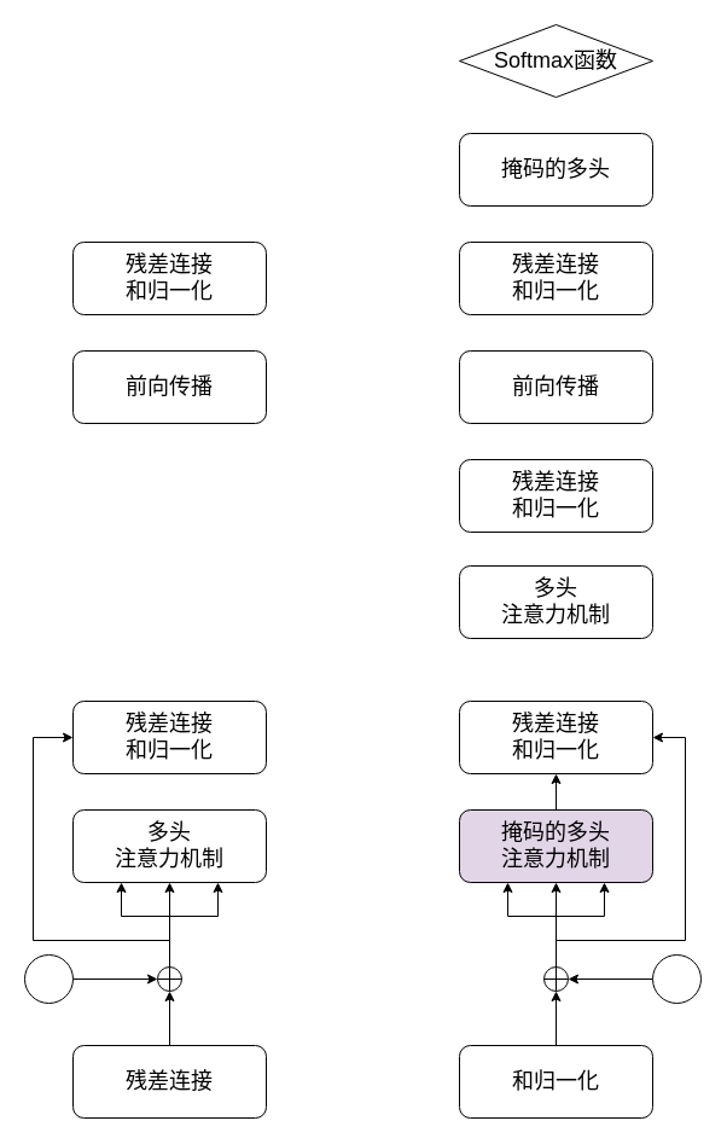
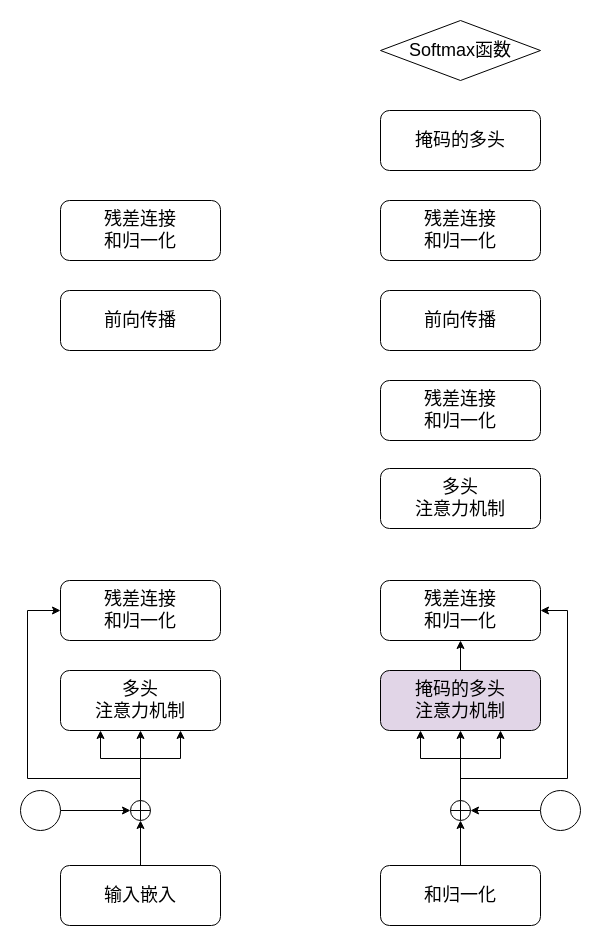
  <mxCell id="0" />
  <mxCell id="1" parent="0" />
  <mxCell id="2" style="edgeStyle=orthogonalEdgeStyle;rounded=0;orthogonalLoop=1;jettySize=auto;html=1;exitX=0.5;exitY=0;exitDx=0;exitDy=0;entryX=0.5;entryY=1;entryDx=0;entryDy=0;" edge="1" parent="1" source="3" target="7"><mxGeometry relative="1" as="geometry" /></mxCell>
- <mxCell id="3" value="&lt;font style=&quot;font-size: 18px;&quot;&gt;残差连接&lt;/font&gt;" style="rounded=1;whiteSpace=wrap;html=1;" vertex="1" parent="1"><mxGeometry x="60" y="865" width="160" height="60" as="geometry" /></mxCell>
+ <mxCell id="3" value="&lt;font style=&quot;font-size: 18px;&quot;&gt;输入嵌入&lt;/font&gt;" style="rounded=1;whiteSpace=wrap;html=1;" vertex="1" parent="1"><mxGeometry x="60" y="865" width="160" height="60" as="geometry" /></mxCell>
  <mxCell id="4" style="edgeStyle=orthogonalEdgeStyle;rounded=0;orthogonalLoop=1;jettySize=auto;html=1;exitX=0.5;exitY=0;exitDx=0;exitDy=0;entryX=0.5;entryY=1;entryDx=0;entryDy=0;" edge="1" parent="1" source="7" target="18"><mxGeometry relative="1" as="geometry" /></mxCell>
  <mxCell id="5" style="edgeStyle=orthogonalEdgeStyle;rounded=0;orthogonalLoop=1;jettySize=auto;html=1;exitX=0.5;exitY=0;exitDx=0;exitDy=0;entryX=0.75;entryY=1;entryDx=0;entryDy=0;" edge="1" parent="1" source="7" target="18"><mxGeometry relative="1" as="geometry"><Array as="points"><mxPoint x="140" y="758" /><mxPoint x="180" y="758" /></Array></mxGeometry></mxCell>
  <mxCell id="6" style="edgeStyle=orthogonalEdgeStyle;rounded=0;orthogonalLoop=1;jettySize=auto;html=1;exitX=0.5;exitY=0;exitDx=0;exitDy=0;entryX=0.25;entryY=1;entryDx=0;entryDy=0;" edge="1" parent="1" source="7" target="18"><mxGeometry relative="1" as="geometry"><Array as="points"><mxPoint x="140" y="758" /><mxPoint x="100" y="758" /></Array></mxGeometry></mxCell>
  <mxCell id="7" value="" style="shape=orEllipse;perimeter=ellipsePerimeter;whiteSpace=wrap;html=1;backgroundOutline=1;" vertex="1" parent="1"><mxGeometry x="130" y="800" width="20" height="20" as="geometry" /></mxCell>
  <mxCell id="8" style="edgeStyle=orthogonalEdgeStyle;rounded=0;orthogonalLoop=1;jettySize=auto;html=1;exitX=1;exitY=0.5;exitDx=0;exitDy=0;entryX=0;entryY=0.5;entryDx=0;entryDy=0;" edge="1" parent="1" source="9" target="7"><mxGeometry relative="1" as="geometry" /></mxCell>
  <mxCell id="9" value="" style="ellipse;whiteSpace=wrap;html=1;aspect=fixed;" vertex="1" parent="1"><mxGeometry x="20" y="790" width="40" height="40" as="geometry" /></mxCell>
  <mxCell id="10" style="edgeStyle=orthogonalEdgeStyle;rounded=0;orthogonalLoop=1;jettySize=auto;html=1;exitX=0.5;exitY=0;exitDx=0;exitDy=0;entryX=0.5;entryY=1;entryDx=0;entryDy=0;" edge="1" parent="1" source="11" target="15"><mxGeometry relative="1" as="geometry" /></mxCell>
  <mxCell id="11" value="&lt;font style=&quot;font-size: 18px;&quot;&gt;和归一化&lt;/font&gt;" style="rounded=1;whiteSpace=wrap;html=1;" vertex="1" parent="1"><mxGeometry x="380" y="865" width="160" height="60" as="geometry" /></mxCell>
  <mxCell id="12" style="edgeStyle=orthogonalEdgeStyle;rounded=0;orthogonalLoop=1;jettySize=auto;html=1;exitX=0.5;exitY=0;exitDx=0;exitDy=0;entryX=0.5;entryY=1;entryDx=0;entryDy=0;" edge="1" parent="1" source="15" target="22"><mxGeometry relative="1" as="geometry" /></mxCell>
  <mxCell id="13" style="edgeStyle=orthogonalEdgeStyle;rounded=0;orthogonalLoop=1;jettySize=auto;html=1;exitX=0.5;exitY=0;exitDx=0;exitDy=0;entryX=0.25;entryY=1;entryDx=0;entryDy=0;" edge="1" parent="1" source="15" target="22"><mxGeometry relative="1" as="geometry"><Array as="points"><mxPoint x="460" y="758" /><mxPoint x="420" y="758" /></Array></mxGeometry></mxCell>
  <mxCell id="14" style="edgeStyle=orthogonalEdgeStyle;rounded=0;orthogonalLoop=1;jettySize=auto;html=1;exitX=0.5;exitY=0;exitDx=0;exitDy=0;entryX=0.75;entryY=1;entryDx=0;entryDy=0;" edge="1" parent="1" source="15" target="22"><mxGeometry relative="1" as="geometry"><Array as="points"><mxPoint x="460" y="758" /><mxPoint x="500" y="758" /></Array></mxGeometry></mxCell>
  <mxCell id="15" value="" style="shape=orEllipse;perimeter=ellipsePerimeter;whiteSpace=wrap;html=1;backgroundOutline=1;" vertex="1" parent="1"><mxGeometry x="450" y="800" width="20" height="20" as="geometry" /></mxCell>
  <mxCell id="16" style="edgeStyle=orthogonalEdgeStyle;rounded=0;orthogonalLoop=1;jettySize=auto;html=1;exitX=0;exitY=0.5;exitDx=0;exitDy=0;entryX=1;entryY=0.5;entryDx=0;entryDy=0;" edge="1" parent="1" source="17" target="15"><mxGeometry relative="1" as="geometry" /></mxCell>
  <mxCell id="17" value="" style="ellipse;whiteSpace=wrap;html=1;aspect=fixed;" vertex="1" parent="1"><mxGeometry x="540" y="790" width="40" height="40" as="geometry" /></mxCell>
  <mxCell id="18" value="&lt;font style=&quot;font-size: 18px;&quot;&gt;多头&lt;/font&gt;&lt;div&gt;&lt;font style=&quot;font-size: 18px;&quot;&gt;注意力机制&lt;/font&gt;&lt;/div&gt;" style="rounded=1;whiteSpace=wrap;html=1;" vertex="1" parent="1"><mxGeometry x="60" y="670" width="160" height="60" as="geometry" /></mxCell>
  <mxCell id="19" style="edgeStyle=orthogonalEdgeStyle;rounded=0;orthogonalLoop=1;jettySize=auto;html=1;exitX=0;exitY=0.5;exitDx=0;exitDy=0;entryX=0;entryY=0.5;entryDx=0;entryDy=0;" edge="1" parent="1" target="20"><mxGeometry relative="1" as="geometry"><mxPoint x="140" y="778" as="sourcePoint" /><Array as="points"><mxPoint x="27" y="610" /></Array></mxGeometry></mxCell>
  <mxCell id="20" value="&lt;font style=&quot;font-size: 18px;&quot;&gt;残差连接&lt;/font&gt;&lt;div&gt;&lt;font style=&quot;font-size: 18px;&quot;&gt;和归一化&lt;/font&gt;&lt;/div&gt;" style="rounded=1;whiteSpace=wrap;html=1;" vertex="1" parent="1"><mxGeometry x="60" y="580" width="160" height="60" as="geometry" /></mxCell>
  <mxCell id="21" style="edgeStyle=orthogonalEdgeStyle;rounded=0;orthogonalLoop=1;jettySize=auto;html=1;exitX=0.5;exitY=0;exitDx=0;exitDy=0;entryX=0.5;entryY=1;entryDx=0;entryDy=0;" edge="1" parent="1" source="22" target="31"><mxGeometry relative="1" as="geometry" /></mxCell>
  <mxCell id="22" value="&lt;font style=&quot;font-size: 18px;&quot;&gt;掩码的多头&lt;/font&gt;&lt;div&gt;&lt;font style=&quot;font-size: 18px;&quot;&gt;注意力机制&lt;/font&gt;&lt;/div&gt;" style="rounded=1;whiteSpace=wrap;html=1;fillColor=#e1d5e7;" vertex="1" parent="1"><mxGeometry x="380" y="670" width="160" height="60" as="geometry" /></mxCell>
  <mxCell id="23" value="&lt;font style=&quot;font-size: 18px;&quot;&gt;残差连接&lt;/font&gt;&lt;div&gt;&lt;font style=&quot;font-size: 18px;&quot;&gt;和归一化&lt;/font&gt;&lt;/div&gt;" style="rounded=1;whiteSpace=wrap;html=1;" vertex="1" parent="1"><mxGeometry x="380" y="380" width="160" height="60" as="geometry" /></mxCell>
  <mxCell id="24" value="&lt;span style=&quot;font-size: 18px;&quot;&gt;前向传播&lt;/span&gt;" style="rounded=1;whiteSpace=wrap;html=1;" vertex="1" parent="1"><mxGeometry x="380" y="290" width="160" height="60" as="geometry" /></mxCell>
  <mxCell id="25" value="&lt;span style=&quot;font-size: 18px;&quot;&gt;残差连接&lt;/span&gt;&lt;div&gt;&lt;span style=&quot;font-size: 18px;&quot;&gt;和归一化&lt;/span&gt;&lt;/div&gt;" style="rounded=1;whiteSpace=wrap;html=1;" vertex="1" parent="1"><mxGeometry x="380" y="200" width="160" height="60" as="geometry" /></mxCell>
  <mxCell id="26" value="&lt;font style=&quot;font-size: 18px;&quot;&gt;掩码的多头&lt;/font&gt;" style="rounded=1;whiteSpace=wrap;html=1;" vertex="1" parent="1"><mxGeometry x="380" y="110" width="160" height="60" as="geometry" /></mxCell>
  <mxCell id="27" value="&lt;font style=&quot;font-size: 18px;&quot;&gt;Softmax函数&lt;/font&gt;" style="rhombus;whiteSpace=wrap;html=1;" vertex="1" parent="1"><mxGeometry x="380" y="20" width="160" height="60" as="geometry" /></mxCell>
  <mxCell id="28" value="&lt;font style=&quot;font-size: 18px;&quot;&gt;前向传播&lt;/font&gt;" style="rounded=1;whiteSpace=wrap;html=1;" vertex="1" parent="1"><mxGeometry x="60" y="290" width="160" height="60" as="geometry" /></mxCell>
  <mxCell id="29" value="&lt;font style=&quot;font-size: 18px;&quot;&gt;残差连接&lt;/font&gt;&lt;div&gt;&lt;font style=&quot;font-size: 18px;&quot;&gt;和归一化&lt;/font&gt;&lt;/div&gt;" style="rounded=1;whiteSpace=wrap;html=1;" vertex="1" parent="1"><mxGeometry x="60" y="200" width="160" height="60" as="geometry" /></mxCell>
  <mxCell id="30" style="edgeStyle=orthogonalEdgeStyle;rounded=0;orthogonalLoop=1;jettySize=auto;html=1;exitX=1;exitY=0.5;exitDx=0;exitDy=0;entryX=1;entryY=0.5;entryDx=0;entryDy=0;" edge="1" parent="1" target="31"><mxGeometry relative="1" as="geometry"><mxPoint x="460" y="778" as="sourcePoint" /><Array as="points"><mxPoint x="567" y="610" /></Array></mxGeometry></mxCell>
  <mxCell id="31" value="&lt;font style=&quot;font-size: 18px;&quot;&gt;残差连接&lt;/font&gt;&lt;div&gt;&lt;font style=&quot;font-size: 18px;&quot;&gt;和归一化&lt;/font&gt;&lt;/div&gt;" style="rounded=1;whiteSpace=wrap;html=1;" vertex="1" parent="1"><mxGeometry x="380" y="580" width="160" height="60" as="geometry" /></mxCell>
  <mxCell id="32" value="&lt;font style=&quot;font-size: 18px;&quot;&gt;多头&lt;/font&gt;&lt;div&gt;&lt;font style=&quot;font-size: 18px;&quot;&gt;注意力机制&lt;/font&gt;&lt;/div&gt;" style="rounded=1;whiteSpace=wrap;html=1;" vertex="1" parent="1"><mxGeometry x="380" y="468" width="160" height="60" as="geometry" /></mxCell>
